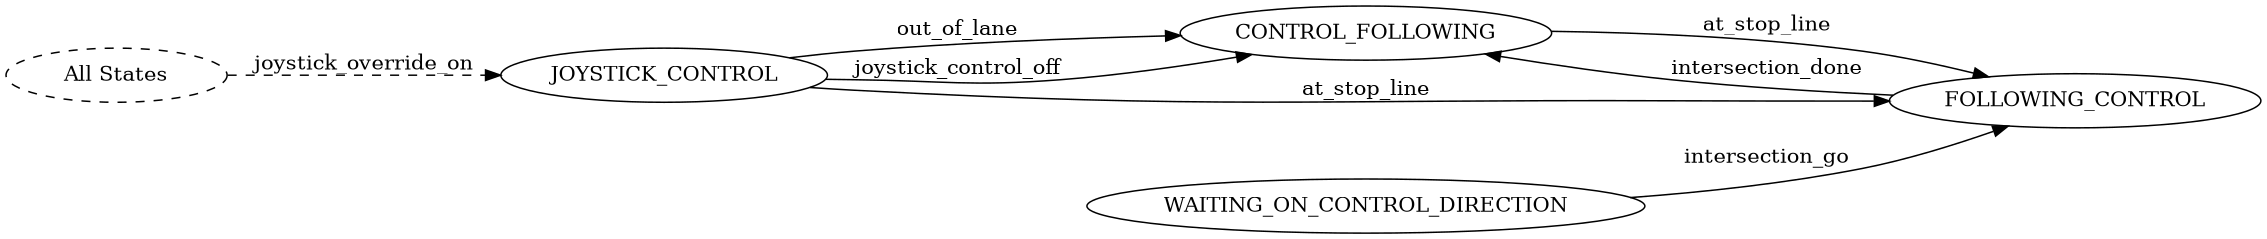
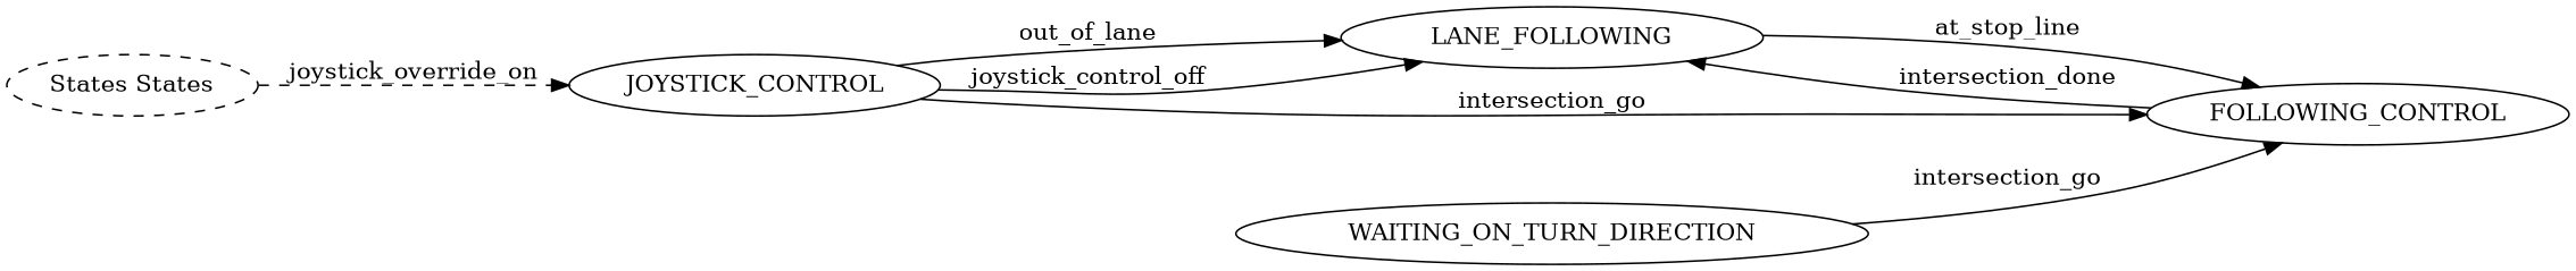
  digraph {
    rankdir=LR
-   n1 [label=CONTROL_FOLLOWING]
+   n1 [label=LANE_FOLLOWING]
    n2 [label=FOLLOWING_CONTROL]
    n3 [label=JOYSTICK_CONTROL]
-   n4 [label=WAITING_ON_CONTROL_DIRECTION]
-   n5 [label="All States" style=dashed]
+   n4 [label=WAITING_ON_TURN_DIRECTION]
+   n5 [label="States States" style=dashed]
    n1 -> n2 [label=at_stop_line]
    n2 -> n1 [label=intersection_done]
    n3 -> n1 [label=out_of_lane]
    n3 -> n1 [label=joystick_control_off]
-   n3 -> n2 [label=at_stop_line]
+   n3 -> n2 [label=intersection_go]
    n4 -> n2 [label=intersection_go]
    n5 -> n3 [concentrate=false label=joystick_override_on style=dashed]
  }
